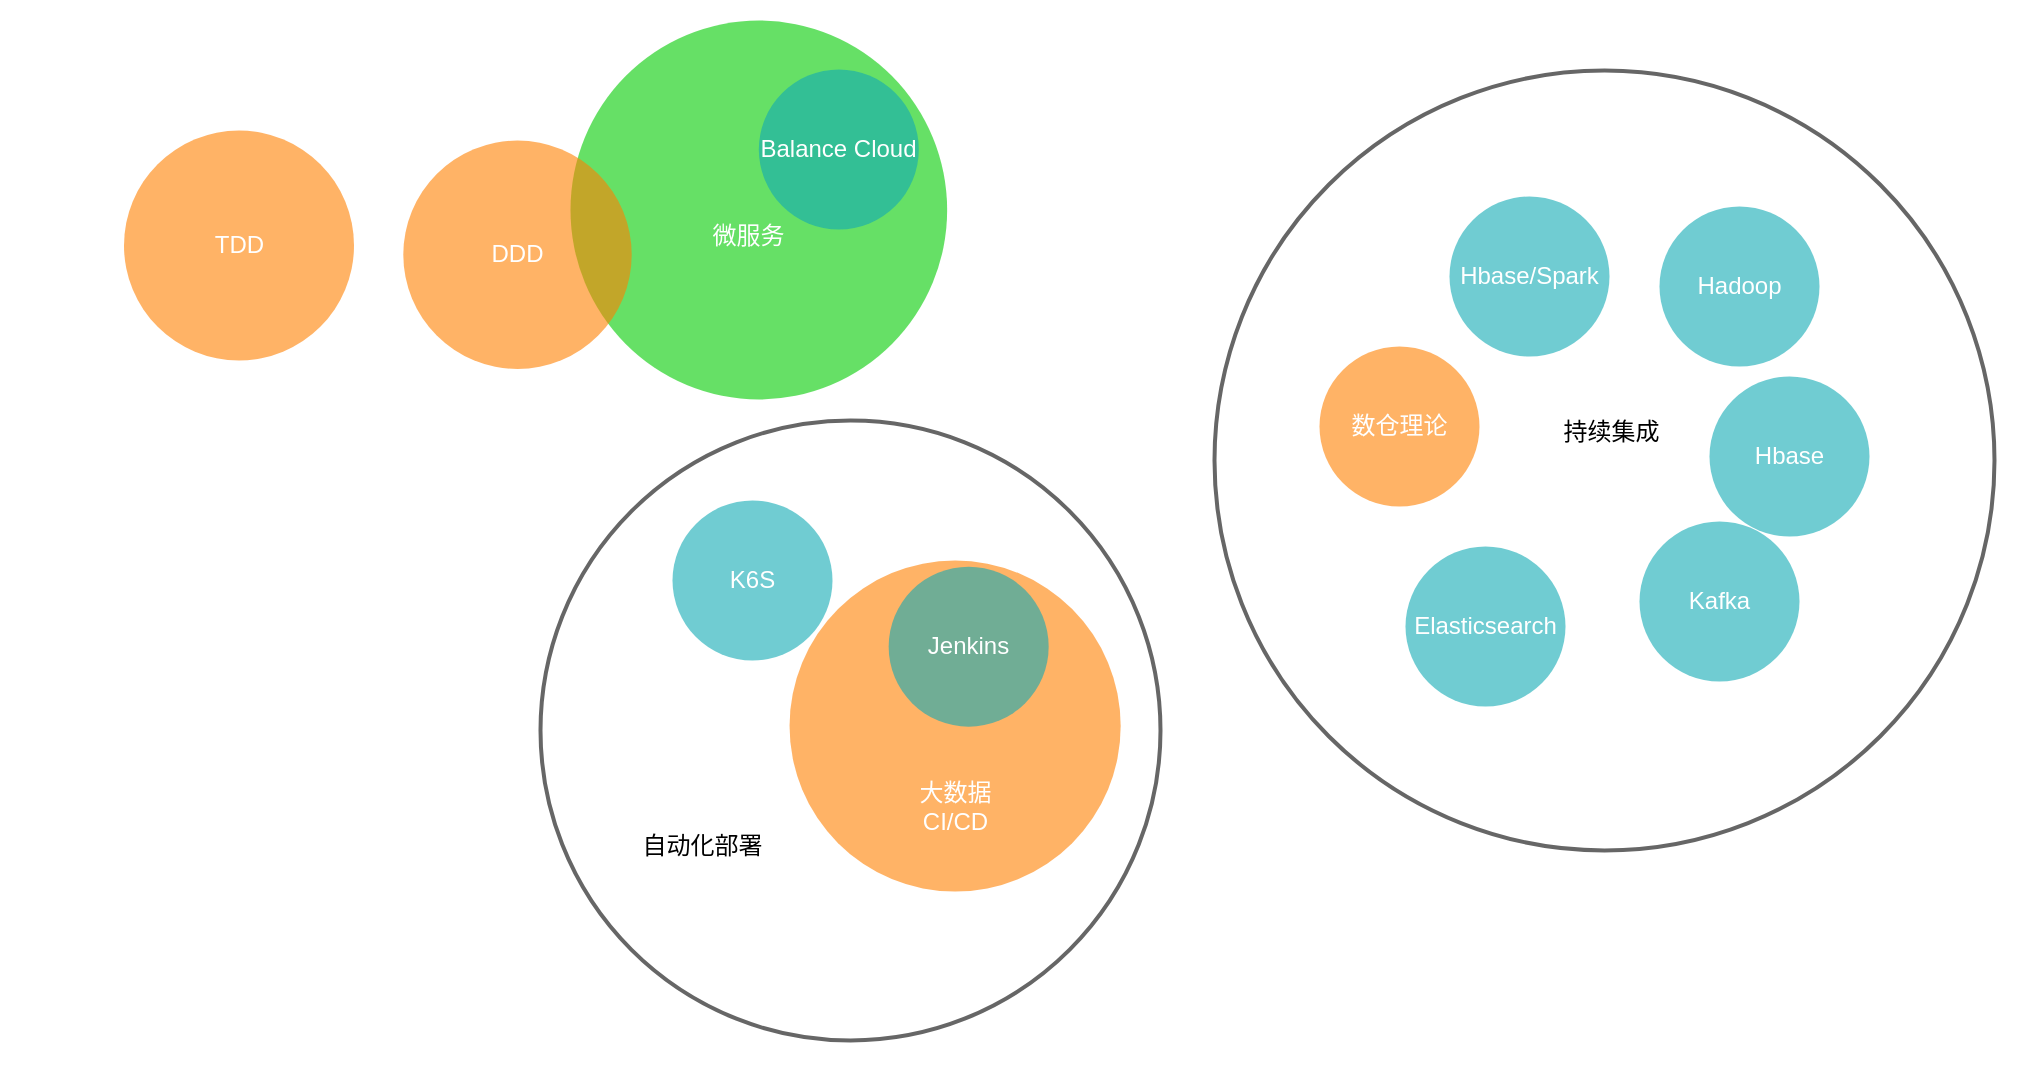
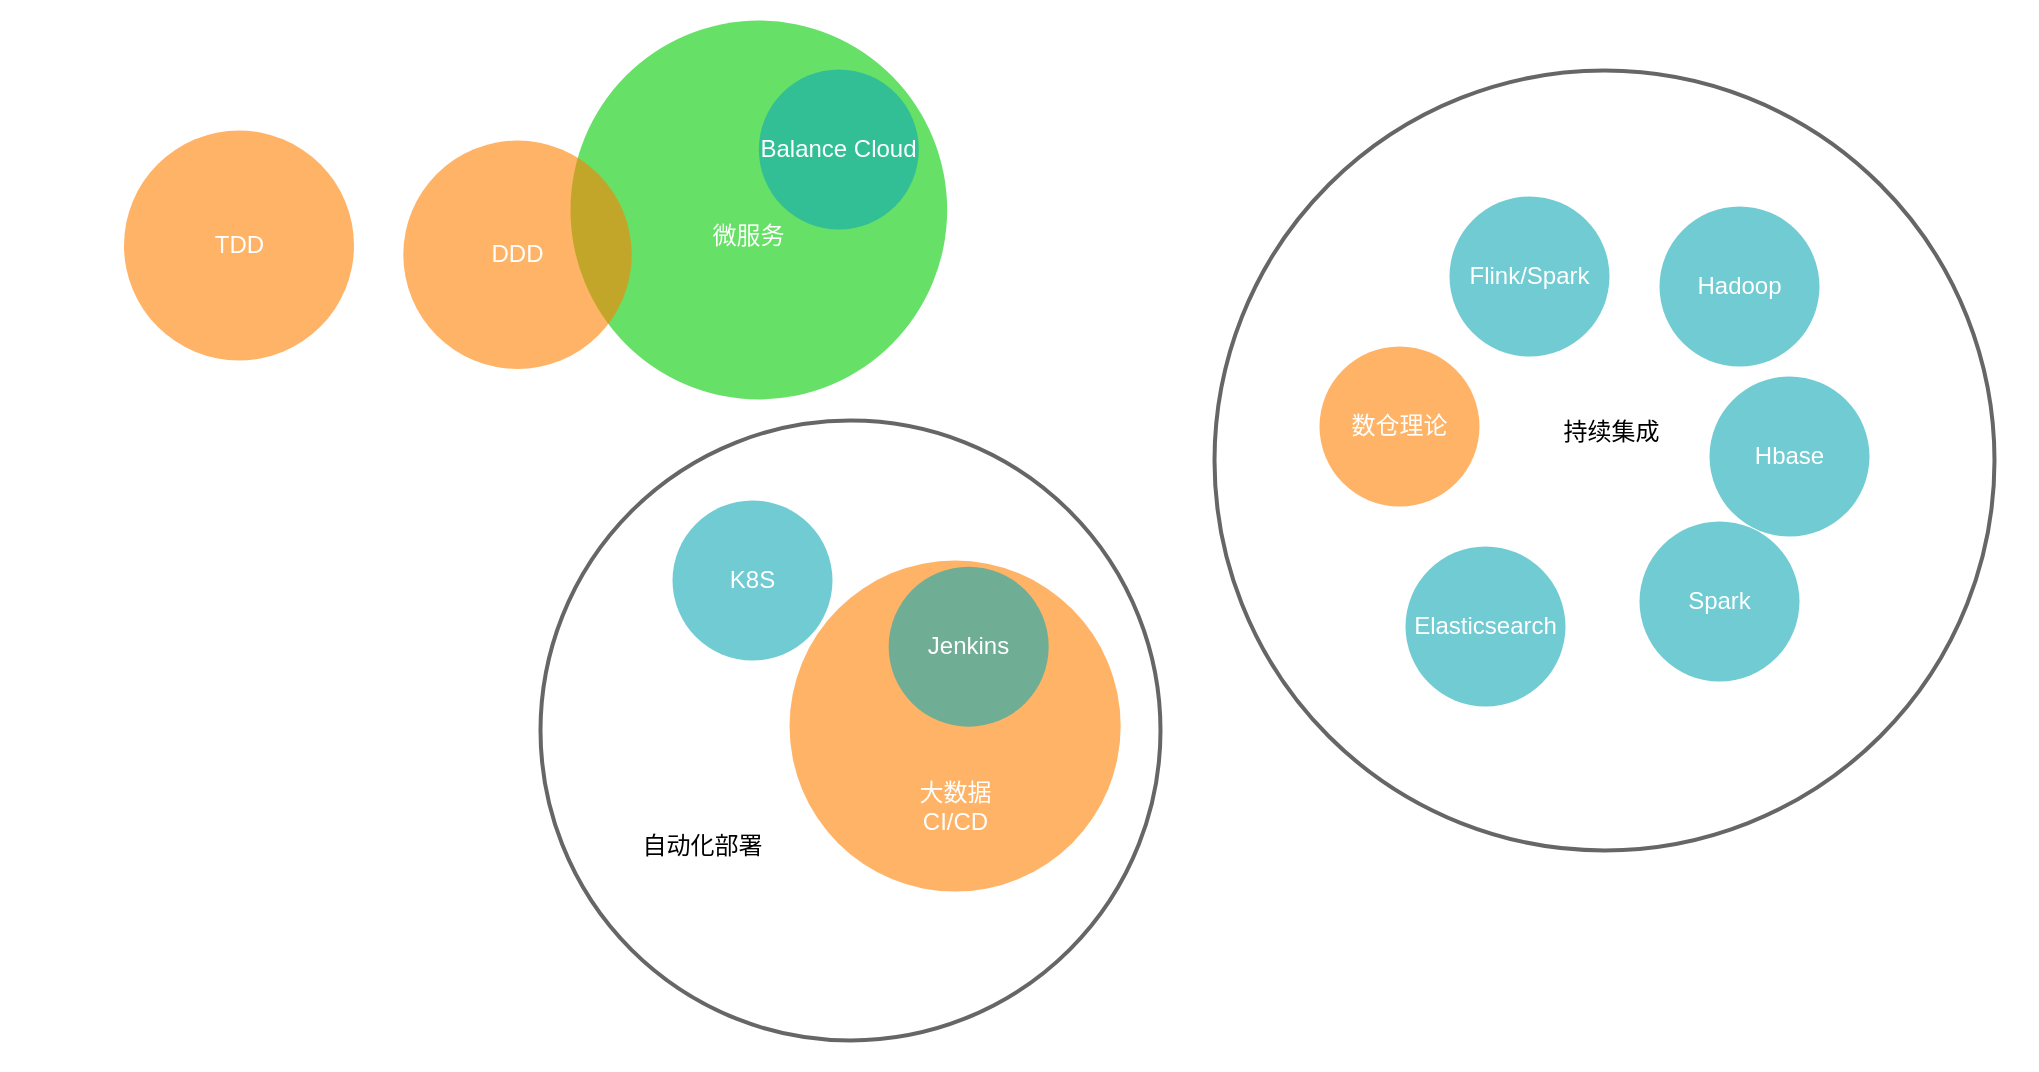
  <mxCell id="0" />
  <mxCell id="1" parent="0" />
  <mxCell id="2" value="" style="ellipse;fillColor=none;opacity=60;strokeColor=#000000;html=1;fontColor=#FFFFFF;aspect=fixed;strokeWidth=4;" vertex="1" parent="1"><mxGeometry x="1214" y="70" width="780" height="780" as="geometry" /></mxCell>
  <mxCell id="3" value="Revolution" style="text;fontSize=24;align=center;verticalAlign=middle;html=1;fontColor=#FFFFFF;" vertex="1" parent="1"><mxGeometry x="1640" y="370" width="190" height="70" as="geometry" /></mxCell>
  <mxCell id="4" value="Flink" style="text;align=center;html=1;fontColor=#FFFFFF;fontSize=16;" vertex="1" parent="1"><mxGeometry x="1510" y="340" width="40" height="40" as="geometry" /></mxCell>
  <mxCell id="5" value="Conflict" style="text;align=center;html=1;fontColor=#FFFFFF;fontSize=16;" vertex="1" parent="1"><mxGeometry x="1390" y="560" width="40" height="40" as="geometry" /></mxCell>
  <mxCell id="6" value="Chaos" style="text;align=center;html=1;fontColor=#FFFFFF;fontSize=16;" vertex="1" parent="1"><mxGeometry x="1640" y="560" width="40" height="40" as="geometry" /></mxCell>
  <mxCell id="7" value="Balance" style="text;align=center;html=1;fontColor=#FFFFFF;fontSize=16;" vertex="1" parent="1"><mxGeometry x="1510" y="490" width="40" height="40" as="geometry" /></mxCell>
  <mxCell id="8" value="" style="group" vertex="1" connectable="0" parent="1"><mxGeometry x="570" y="450" width="746.36" height="600" as="geometry" /></mxCell>
  <mxCell id="9" value="" style="ellipse;fillColor=none;opacity=60;strokeColor=#000000;html=1;fontColor=#FFFFFF;aspect=fixed;strokeWidth=4;" vertex="1" parent="8"><mxGeometry x="-30" y="-30" width="620" height="620" as="geometry" /></mxCell>
  <mxCell id="10" value="" style="group" vertex="1" connectable="0" parent="8"><mxGeometry x="30" y="50" width="304" height="160" as="geometry" /></mxCell>
  <mxCell id="11" value="" style="ellipse;fillColor=#12AAB5;opacity=60;strokeColor=none;html=1;fontColor=#FFFFFF;aspect=fixed;" vertex="1" parent="10"><mxGeometry x="72" width="160" height="160" as="geometry" /></mxCell>
- <mxCell id="12" value="K6S" style="text;fontSize=24;align=center;verticalAlign=middle;html=1;fontColor=#FFFFFF;" vertex="1" parent="10"><mxGeometry y="24" width="304" height="112" as="geometry" /></mxCell>
+ <mxCell id="12" value="K8S" style="text;fontSize=24;align=center;verticalAlign=middle;html=1;fontColor=#FFFFFF;" vertex="1" parent="10"><mxGeometry y="24" width="304" height="112" as="geometry" /></mxCell>
  <mxCell id="13" value="" style="group" vertex="1" connectable="0" parent="8"><mxGeometry x="70" y="110" width="676.36" height="421.13" as="geometry" /></mxCell>
  <mxCell id="14" value="" style="ellipse;fillColor=#FF8000;opacity=60;strokeColor=none;html=1;fontColor=#FFFFFF;aspect=fixed;" vertex="1" parent="13"><mxGeometry x="149.049" width="331.126" height="331.126" as="geometry" /></mxCell>
  <mxCell id="15" value="大数据&lt;br&gt;CI/CD" style="text;fontSize=24;align=center;verticalAlign=middle;html=1;fontColor=#FFFFFF;" vertex="1" parent="13"><mxGeometry x="-4.48" y="131.128" width="638.18" height="231.791" as="geometry" /></mxCell>
  <mxCell id="16" value="" style="group" vertex="1" connectable="0" parent="13"><mxGeometry x="176.17" y="6.13" width="304" height="160" as="geometry" /></mxCell>
  <mxCell id="17" value="" style="ellipse;fillColor=#12AAB5;opacity=60;strokeColor=none;html=1;fontColor=#FFFFFF;aspect=fixed;" vertex="1" parent="16"><mxGeometry x="72" width="160" height="160" as="geometry" /></mxCell>
  <mxCell id="18" value="Jenkins" style="text;fontSize=24;align=center;verticalAlign=middle;html=1;fontColor=#FFFFFF;" vertex="1" parent="16"><mxGeometry y="24" width="304" height="112" as="geometry" /></mxCell>
  <mxCell id="19" value="&lt;font color=&quot;#000000&quot;&gt;自动化部署&lt;/font&gt;" style="text;fontSize=24;align=center;verticalAlign=middle;html=1;fontColor=#FFFFFF;" vertex="1" parent="13"><mxGeometry x="-90" y="230" width="304" height="112" as="geometry" /></mxCell>
  <mxCell id="20" value="" style="group" vertex="1" connectable="0" parent="1"><mxGeometry x="570" y="20" width="420.32" height="379" as="geometry" /></mxCell>
  <mxCell id="21" value="" style="ellipse;fillColor=#00CC00;opacity=60;strokeColor=none;html=1;fontColor=#FFFFFF;aspect=fixed;" vertex="1" parent="20"><mxGeometry width="376.65" height="379" as="geometry" /></mxCell>
  <mxCell id="22" value="" style="group" vertex="1" connectable="0" parent="20"><mxGeometry x="116.32" y="49" width="304" height="160" as="geometry" /></mxCell>
  <mxCell id="23" value="" style="ellipse;fillColor=#12AAB5;opacity=60;strokeColor=none;html=1;fontColor=#FFFFFF;aspect=fixed;" vertex="1" parent="22"><mxGeometry x="72" width="160" height="160" as="geometry" /></mxCell>
  <mxCell id="24" value="Balance Cloud" style="text;fontSize=24;align=center;verticalAlign=middle;html=1;fontColor=#FFFFFF;" vertex="1" parent="22"><mxGeometry y="24" width="304" height="112" as="geometry" /></mxCell>
  <mxCell id="25" value="微服务" style="text;fontSize=24;align=center;verticalAlign=middle;html=1;fontColor=#FFFFFF;" vertex="1" parent="20"><mxGeometry x="26.32" y="159" width="304" height="113" as="geometry" /></mxCell>
  <mxCell id="26" value="" style="group" vertex="1" connectable="0" parent="20"><mxGeometry x="-270" y="120.0" width="434" height="228.42" as="geometry" /></mxCell>
  <mxCell id="27" value="" style="ellipse;fillColor=#FF8000;opacity=60;strokeColor=none;html=1;fontColor=#FFFFFF;aspect=fixed;" vertex="1" parent="26"><mxGeometry x="102.789" width="228.419" height="228.419" as="geometry" /></mxCell>
  <mxCell id="28" value="DDD" style="text;fontSize=24;align=center;verticalAlign=middle;html=1;fontColor=#FFFFFF;" vertex="1" parent="26"><mxGeometry y="34.263" width="434" height="159.894" as="geometry" /></mxCell>
  <mxCell id="29" value="" style="group" vertex="1" connectable="0" parent="1"><mxGeometry x="20" y="130" width="437" height="230" as="geometry" /></mxCell>
  <mxCell id="30" value="" style="group" vertex="1" connectable="0" parent="29"><mxGeometry width="437" height="230" as="geometry" /></mxCell>
  <mxCell id="31" value="" style="ellipse;fillColor=#FF8000;opacity=60;strokeColor=none;html=1;fontColor=#FFFFFF;aspect=fixed;" vertex="1" parent="30"><mxGeometry x="103.5" width="230" height="230" as="geometry" /></mxCell>
  <mxCell id="32" value="TDD" style="text;fontSize=24;align=center;verticalAlign=middle;html=1;fontColor=#FFFFFF;" vertex="1" parent="30"><mxGeometry y="34.5" width="437" height="161" as="geometry" /></mxCell>
  <mxCell id="33" value="" style="group" vertex="1" connectable="0" parent="1"><mxGeometry x="1347" y="146" width="670" height="690" as="geometry" /></mxCell>
  <mxCell id="34" value="" style="group" vertex="1" connectable="0" parent="33"><mxGeometry x="30" y="50" width="304" height="170" as="geometry" /></mxCell>
  <mxCell id="35" value="" style="ellipse;fillColor=#12AAB5;opacity=60;strokeColor=none;html=1;fontColor=#FFFFFF;aspect=fixed;" vertex="1" parent="34"><mxGeometry x="72" width="160" height="160" as="geometry" /></mxCell>
- <mxCell id="36" value="Hbase/Spark" style="text;fontSize=24;align=center;verticalAlign=middle;html=1;fontColor=#FFFFFF;" vertex="1" parent="34"><mxGeometry y="24" width="304" height="112" as="geometry" /></mxCell>
+ <mxCell id="36" value="Flink/Spark" style="text;fontSize=24;align=center;verticalAlign=middle;html=1;fontColor=#FFFFFF;" vertex="1" parent="34"><mxGeometry y="24" width="304" height="112" as="geometry" /></mxCell>
  <mxCell id="37" value="" style="group" vertex="1" connectable="0" parent="33"><mxGeometry x="240" y="60" width="304" height="160" as="geometry" /></mxCell>
  <mxCell id="38" value="" style="ellipse;fillColor=#12AAB5;opacity=60;strokeColor=none;html=1;fontColor=#FFFFFF;aspect=fixed;" vertex="1" parent="37"><mxGeometry x="72" width="160" height="160" as="geometry" /></mxCell>
  <mxCell id="39" value="Hadoop" style="text;fontSize=24;align=center;verticalAlign=middle;html=1;fontColor=#FFFFFF;" vertex="1" parent="37"><mxGeometry y="24" width="304" height="112" as="geometry" /></mxCell>
  <mxCell id="40" value="" style="group" vertex="1" connectable="0" parent="33"><mxGeometry x="290" y="230" width="304" height="160" as="geometry" /></mxCell>
  <mxCell id="41" value="" style="ellipse;fillColor=#12AAB5;opacity=60;strokeColor=none;html=1;fontColor=#FFFFFF;aspect=fixed;" vertex="1" parent="40"><mxGeometry x="72" width="160" height="160" as="geometry" /></mxCell>
  <mxCell id="42" value="Hbase" style="text;fontSize=24;align=center;verticalAlign=middle;html=1;fontColor=#FFFFFF;" vertex="1" parent="40"><mxGeometry y="24" width="304" height="112" as="geometry" /></mxCell>
  <mxCell id="43" value="" style="group" vertex="1" connectable="0" parent="33"><mxGeometry x="220" y="375" width="304" height="160" as="geometry" /></mxCell>
  <mxCell id="44" value="" style="ellipse;fillColor=#12AAB5;opacity=60;strokeColor=none;html=1;fontColor=#FFFFFF;aspect=fixed;" vertex="1" parent="43"><mxGeometry x="72" width="160" height="160" as="geometry" /></mxCell>
- <mxCell id="45" value="Kafka" style="text;fontSize=24;align=center;verticalAlign=middle;html=1;fontColor=#FFFFFF;" vertex="1" parent="43"><mxGeometry y="24" width="304" height="112" as="geometry" /></mxCell>
+ <mxCell id="45" value="Spark" style="text;fontSize=24;align=center;verticalAlign=middle;html=1;fontColor=#FFFFFF;" vertex="1" parent="43"><mxGeometry y="24" width="304" height="112" as="geometry" /></mxCell>
  <mxCell id="46" value="" style="group" vertex="1" connectable="0" parent="33"><mxGeometry x="-14" y="400" width="304" height="160" as="geometry" /></mxCell>
  <mxCell id="47" value="" style="ellipse;fillColor=#12AAB5;opacity=60;strokeColor=none;html=1;fontColor=#FFFFFF;aspect=fixed;" vertex="1" parent="46"><mxGeometry x="72" width="160" height="160" as="geometry" /></mxCell>
  <mxCell id="48" value="Elasticsearch" style="text;fontSize=24;align=center;verticalAlign=middle;html=1;fontColor=#FFFFFF;" vertex="1" parent="46"><mxGeometry y="24" width="304" height="112" as="geometry" /></mxCell>
  <mxCell id="49" value="" style="group" vertex="1" connectable="0" parent="33"><mxGeometry x="-100" y="200" width="304" height="160" as="geometry" /></mxCell>
  <mxCell id="50" value="" style="ellipse;fillColor=#FF8000;opacity=60;strokeColor=none;html=1;fontColor=#FFFFFF;aspect=fixed;" vertex="1" parent="49"><mxGeometry x="72" width="160" height="160" as="geometry" /></mxCell>
  <mxCell id="51" value="数仓理论" style="text;fontSize=24;align=center;verticalAlign=middle;html=1;fontColor=#FFFFFF;" vertex="1" parent="49"><mxGeometry y="24" width="304" height="112" as="geometry" /></mxCell>
  <mxCell id="52" value="&lt;font color=&quot;#000000&quot;&gt;持续集成&lt;/font&gt;" style="text;fontSize=24;align=center;verticalAlign=middle;html=1;fontColor=#FFFFFF;" vertex="1" parent="33"><mxGeometry x="112" y="230" width="304" height="112" as="geometry" /></mxCell>
